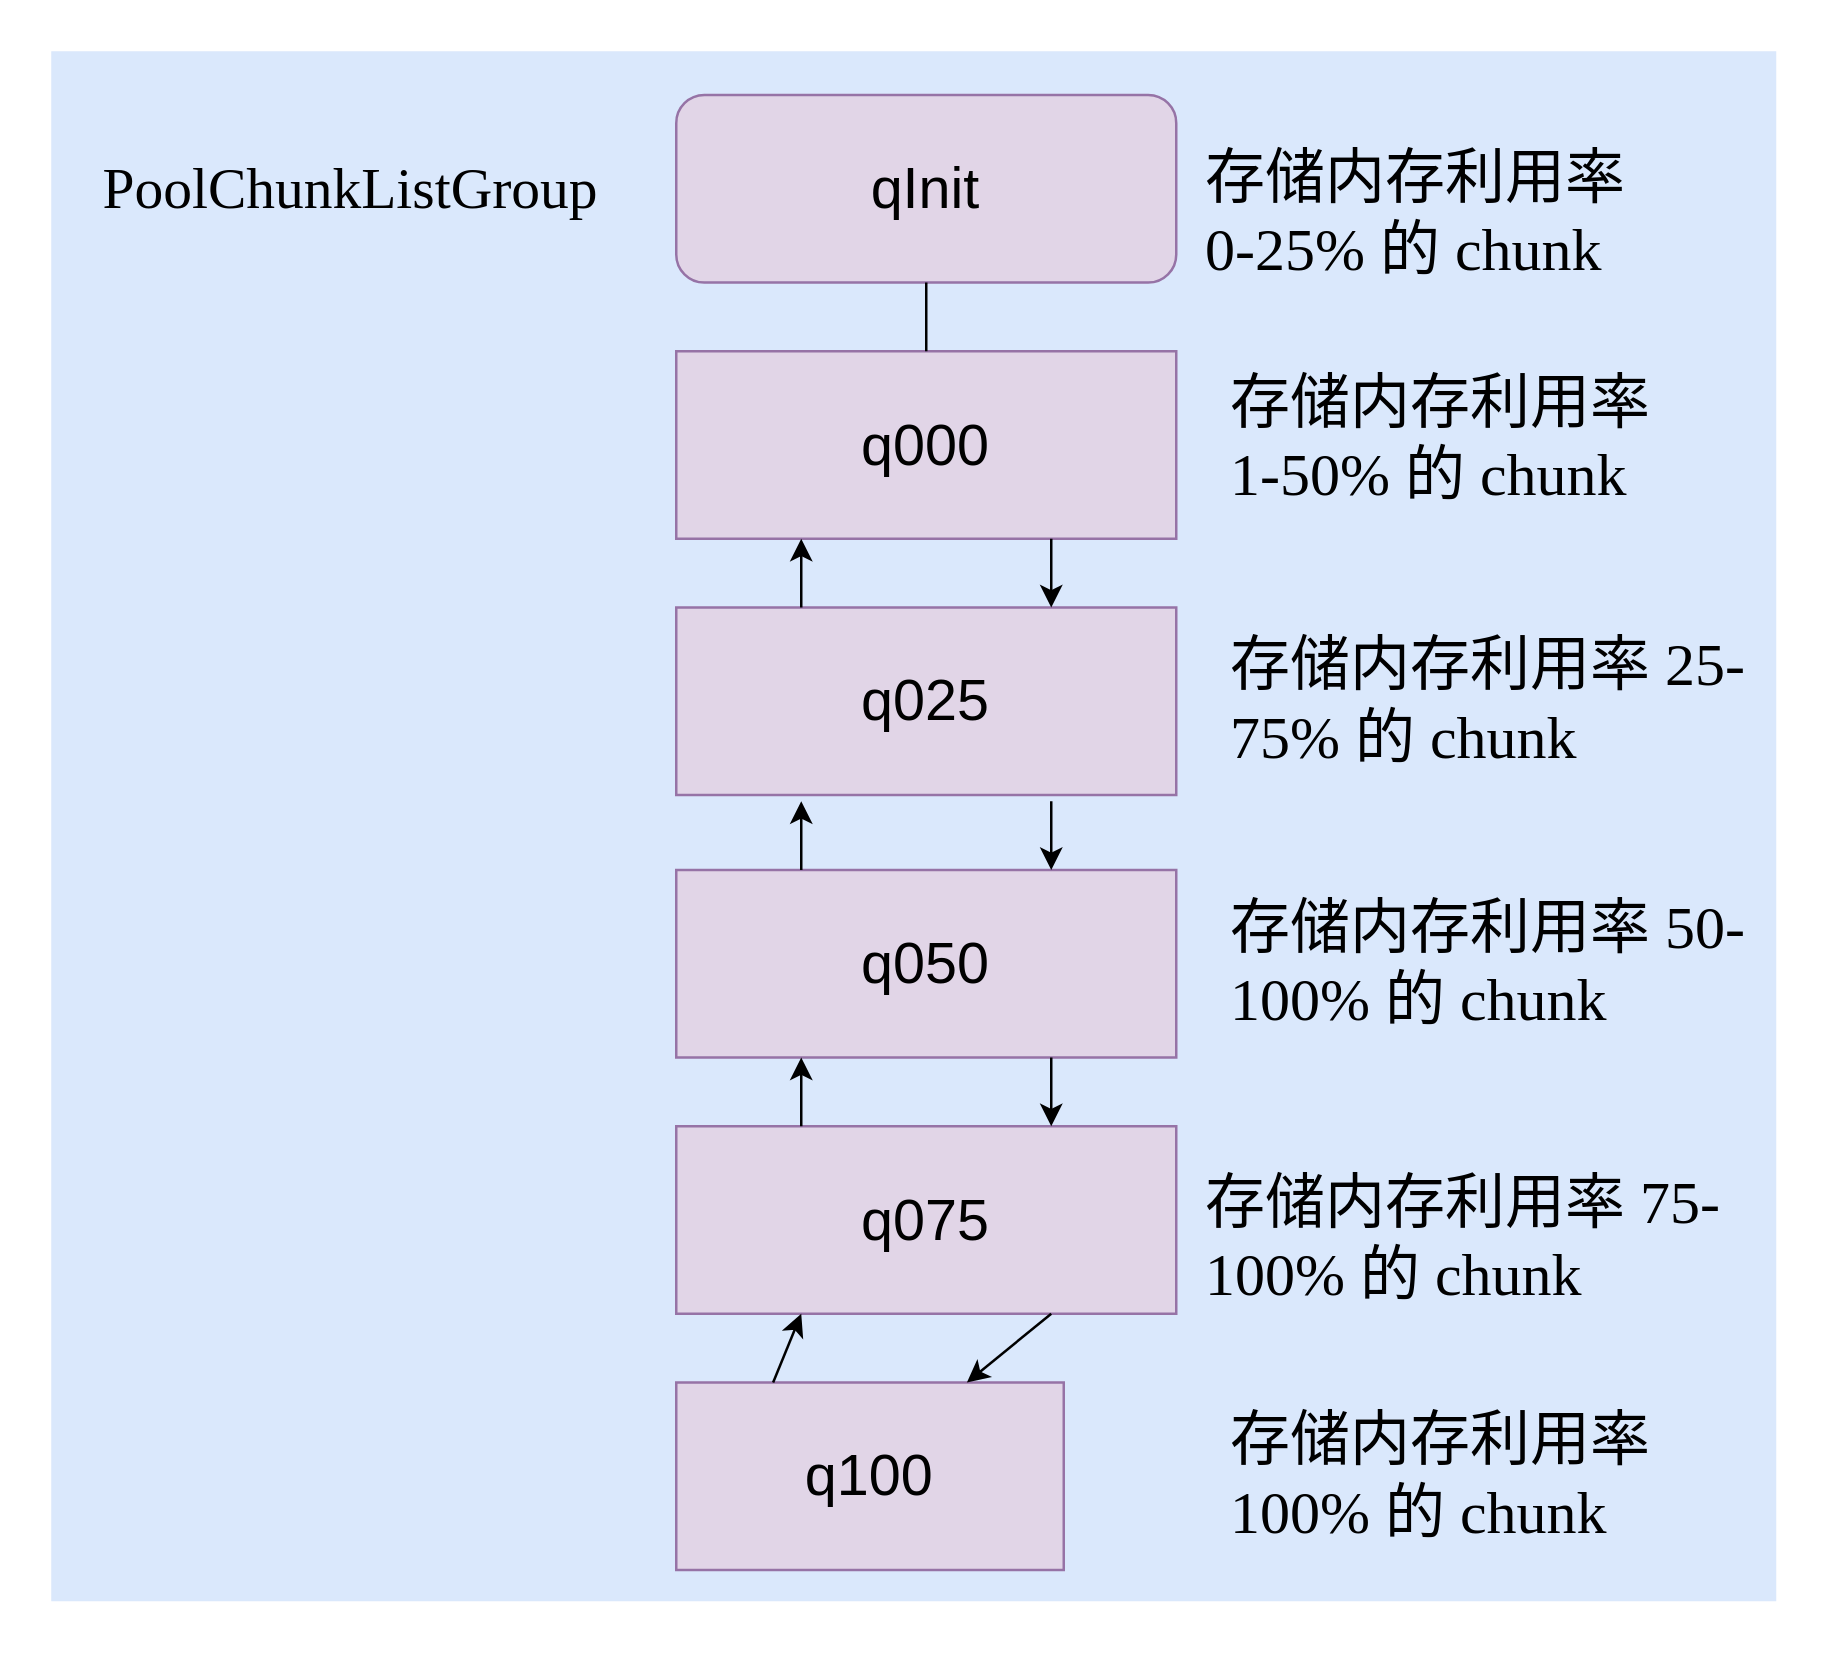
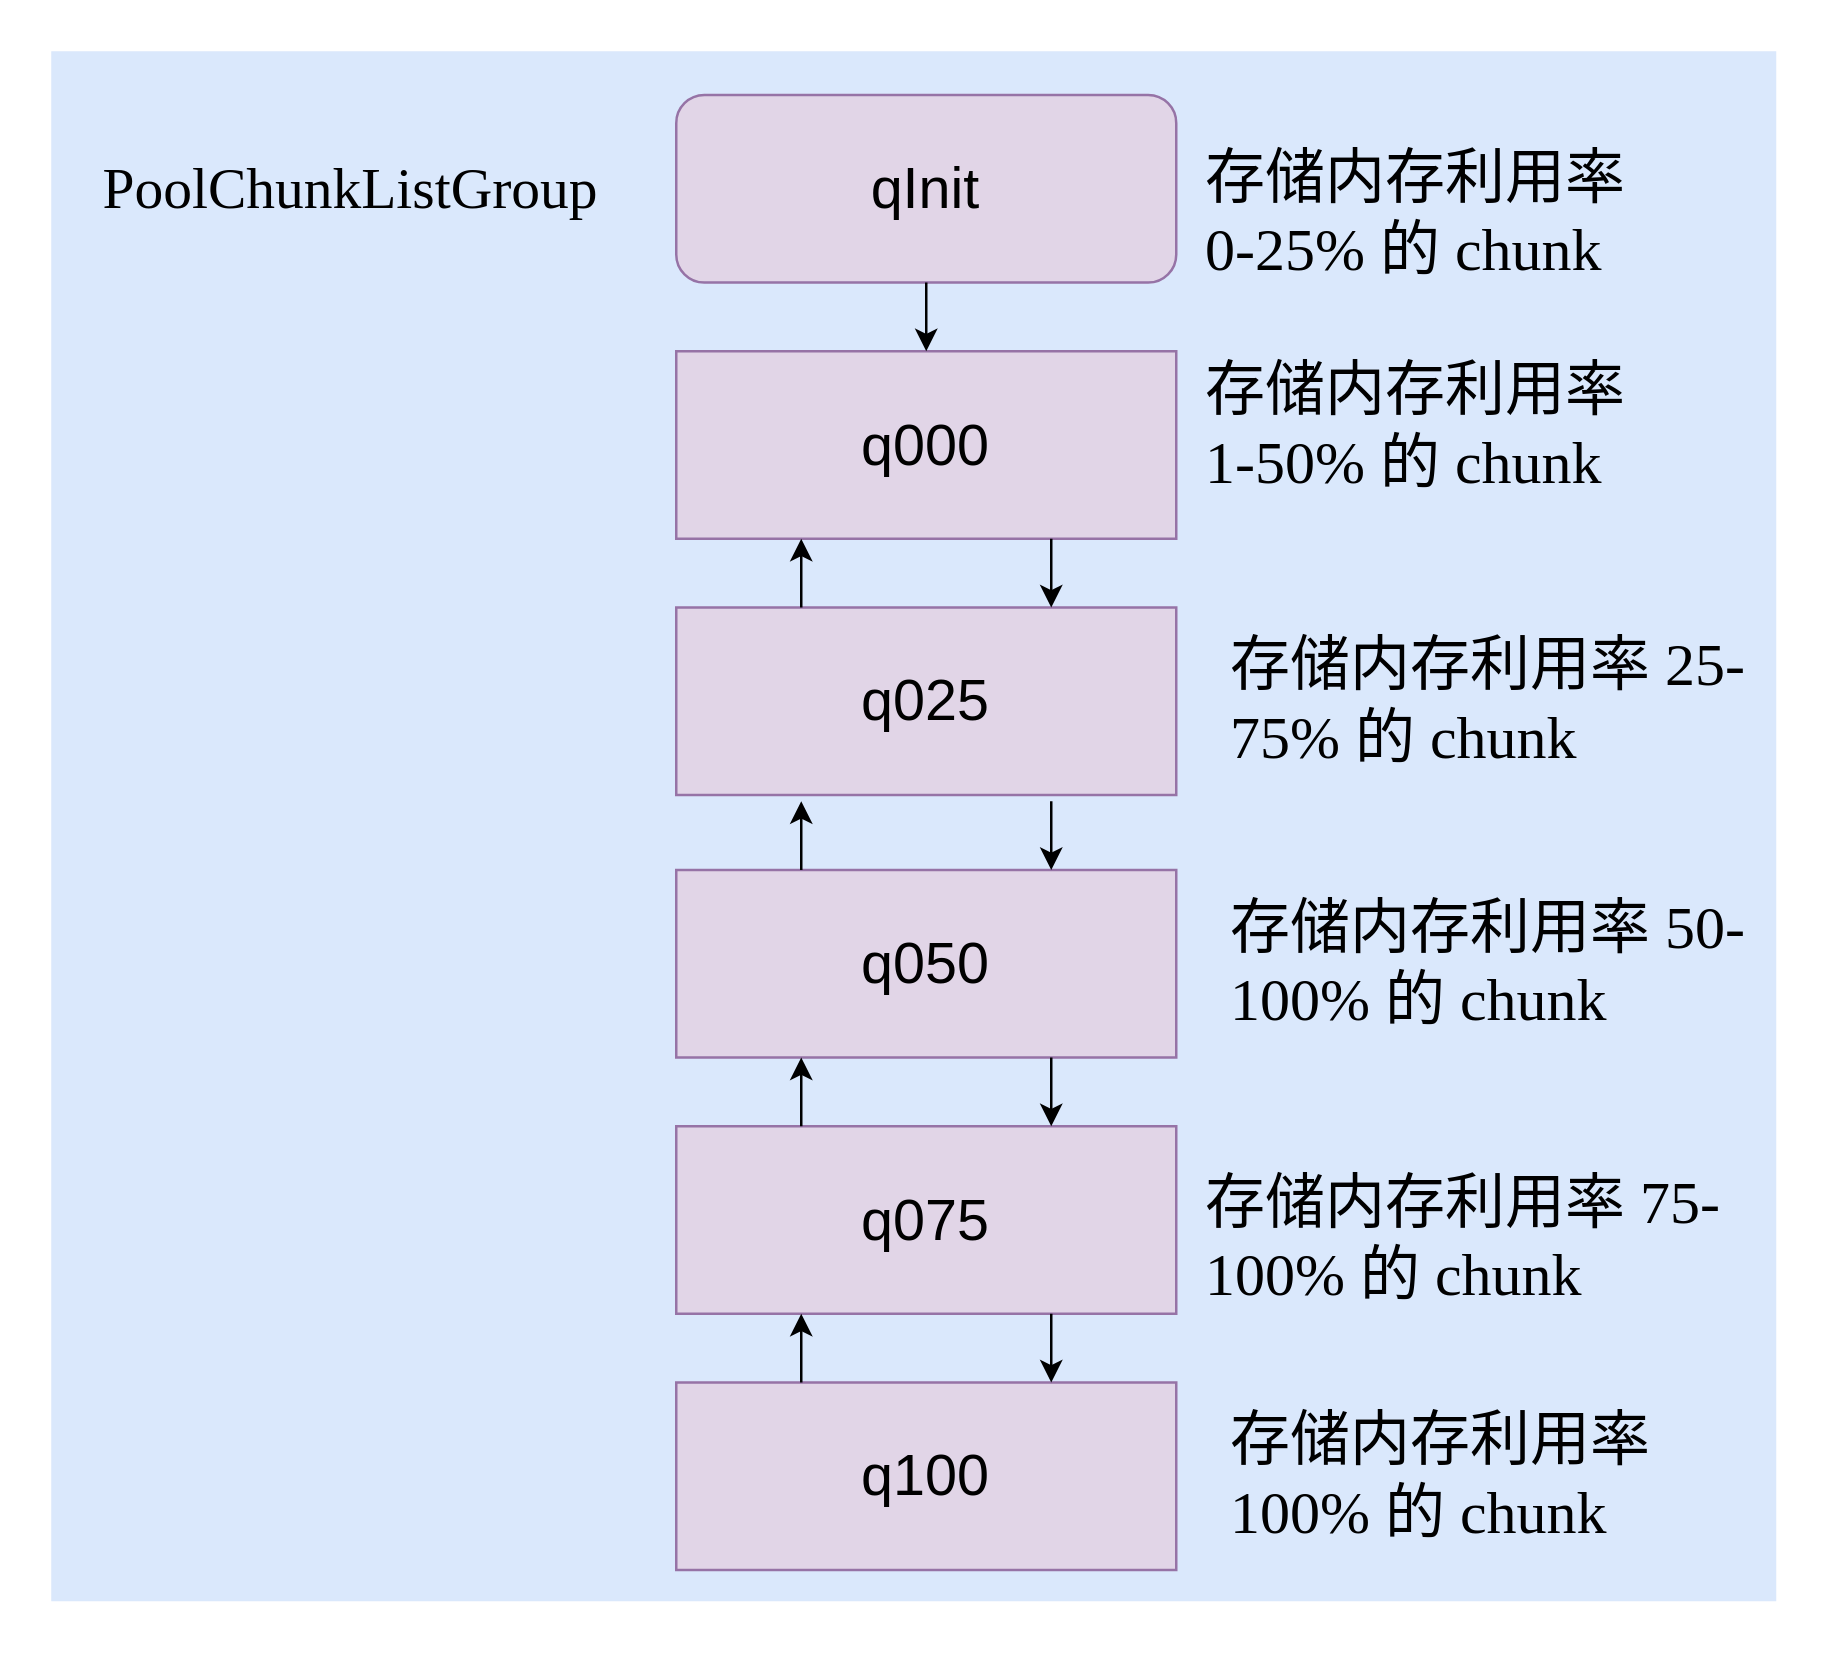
  <mxCell id="0" />
  <mxCell id="1" parent="0" />
  <mxCell id="2" value="" style="rounded=0;whiteSpace=wrap;html=1;labelBackgroundColor=none;fontFamily=Comic Sans MS;fontSize=23;fillColor=#dae8fc;strokeColor=none;" vertex="1" parent="1"><mxGeometry x="20" y="20" width="690" height="620" as="geometry" /></mxCell>
  <mxCell id="3" value="q000" style="rounded=0;whiteSpace=wrap;html=1;fontSize=23;fillColor=#e1d5e7;strokeColor=#9673a6;" vertex="1" parent="1"><mxGeometry x="270" y="140" width="200" height="75" as="geometry" /></mxCell>
  <mxCell id="4" value="&lt;span style=&quot;font-size: 24px; font-style: normal; font-weight: 400; letter-spacing: normal; text-align: left; text-indent: 0px; text-transform: none; word-spacing: 0px; display: inline; float: none;&quot;&gt;存储内存利用率 0-25% 的 chunk&lt;/span&gt;" style="text;whiteSpace=wrap;html=1;fontSize=23;labelBackgroundColor=none;fontFamily=Comic Sans MS;" vertex="1" parent="1"><mxGeometry x="480" y="50" width="190" height="70" as="geometry" /></mxCell>
  <mxCell id="5" value="qInit" style="whiteSpace=wrap;html=1;fontSize=23;fillColor=#e1d5e7;strokeColor=#9673a6;rounded=1;" vertex="1" parent="1"><mxGeometry x="270" y="37.5" width="200" height="75" as="geometry" /></mxCell>
  <mxCell id="6" value="q025" style="rounded=0;whiteSpace=wrap;html=1;fontSize=23;fillColor=#e1d5e7;strokeColor=#9673a6;" vertex="1" parent="1"><mxGeometry x="270" y="242.5" width="200" height="75" as="geometry" /></mxCell>
  <mxCell id="7" value="" style="endArrow=classic;html=1;fontFamily=Comic Sans MS;fontSize=23;fontColor=#000000;entryX=0.25;entryY=1;entryDx=0;entryDy=0;exitX=0.25;exitY=0;exitDx=0;exitDy=0;" edge="1" parent="1" source="6"><mxGeometry width="50" height="50" relative="1" as="geometry"><mxPoint x="330" y="452.5" as="sourcePoint" /><mxPoint x="320" y="215" as="targetPoint" /></mxGeometry></mxCell>
  <mxCell id="8" value="" style="endArrow=classic;html=1;fontFamily=Comic Sans MS;fontSize=23;fontColor=#000000;entryX=0.75;entryY=0;entryDx=0;entryDy=0;exitX=0.75;exitY=1;exitDx=0;exitDy=0;" edge="1" parent="1" target="6"><mxGeometry width="50" height="50" relative="1" as="geometry"><mxPoint x="420" y="215" as="sourcePoint" /><mxPoint x="360" y="282.5" as="targetPoint" /></mxGeometry></mxCell>
  <mxCell id="9" value="q050" style="rounded=0;whiteSpace=wrap;html=1;fontSize=23;fillColor=#e1d5e7;strokeColor=#9673a6;" vertex="1" parent="1"><mxGeometry x="270" y="347.5" width="200" height="75" as="geometry" /></mxCell>
  <mxCell id="10" value="" style="endArrow=classic;html=1;fontFamily=Comic Sans MS;fontSize=23;fontColor=#000000;entryX=0.25;entryY=1;entryDx=0;entryDy=0;exitX=0.25;exitY=0;exitDx=0;exitDy=0;" edge="1" parent="1" source="9"><mxGeometry width="50" height="50" relative="1" as="geometry"><mxPoint x="330" y="557.5" as="sourcePoint" /><mxPoint x="320" y="320" as="targetPoint" /></mxGeometry></mxCell>
  <mxCell id="11" value="" style="endArrow=classic;html=1;fontFamily=Comic Sans MS;fontSize=23;fontColor=#000000;entryX=0.75;entryY=0;entryDx=0;entryDy=0;exitX=0.75;exitY=1;exitDx=0;exitDy=0;" edge="1" parent="1" target="9"><mxGeometry width="50" height="50" relative="1" as="geometry"><mxPoint x="420" y="320" as="sourcePoint" /><mxPoint x="360" y="387.5" as="targetPoint" /></mxGeometry></mxCell>
  <mxCell id="12" value="q075" style="rounded=0;whiteSpace=wrap;html=1;fontSize=23;fillColor=#e1d5e7;strokeColor=#9673a6;" vertex="1" parent="1"><mxGeometry x="270" y="450" width="200" height="75" as="geometry" /></mxCell>
  <mxCell id="13" value="" style="endArrow=classic;html=1;fontFamily=Comic Sans MS;fontSize=23;fontColor=#000000;entryX=0.25;entryY=1;entryDx=0;entryDy=0;exitX=0.25;exitY=0;exitDx=0;exitDy=0;" edge="1" parent="1" source="12"><mxGeometry width="50" height="50" relative="1" as="geometry"><mxPoint x="330" y="660" as="sourcePoint" /><mxPoint x="320" y="422.5" as="targetPoint" /></mxGeometry></mxCell>
  <mxCell id="14" value="" style="endArrow=classic;html=1;fontFamily=Comic Sans MS;fontSize=23;fontColor=#000000;entryX=0.75;entryY=0;entryDx=0;entryDy=0;exitX=0.75;exitY=1;exitDx=0;exitDy=0;" edge="1" parent="1" target="12"><mxGeometry width="50" height="50" relative="1" as="geometry"><mxPoint x="420" y="422.5" as="sourcePoint" /><mxPoint x="360" y="490" as="targetPoint" /></mxGeometry></mxCell>
- <mxCell id="15" value="q100" style="rounded=0;whiteSpace=wrap;html=1;fontSize=23;fillColor=#e1d5e7;strokeColor=#9673a6;" vertex="1" parent="1"><mxGeometry x="270" y="552.5" width="155" height="75" as="geometry" /></mxCell>
+ <mxCell id="15" value="q100" style="rounded=0;whiteSpace=wrap;html=1;fontSize=23;fillColor=#e1d5e7;strokeColor=#9673a6;" vertex="1" parent="1"><mxGeometry x="270" y="552.5" width="200" height="75" as="geometry" /></mxCell>
  <mxCell id="16" value="" style="endArrow=classic;html=1;fontFamily=Comic Sans MS;fontSize=23;fontColor=#000000;entryX=0.25;entryY=1;entryDx=0;entryDy=0;exitX=0.25;exitY=0;exitDx=0;exitDy=0;" edge="1" parent="1" source="15"><mxGeometry width="50" height="50" relative="1" as="geometry"><mxPoint x="330" y="762.5" as="sourcePoint" /><mxPoint x="320" y="525" as="targetPoint" /></mxGeometry></mxCell>
  <mxCell id="17" value="" style="endArrow=classic;html=1;fontFamily=Comic Sans MS;fontSize=23;fontColor=#000000;entryX=0.75;entryY=0;entryDx=0;entryDy=0;exitX=0.75;exitY=1;exitDx=0;exitDy=0;" edge="1" parent="1" target="15"><mxGeometry width="50" height="50" relative="1" as="geometry"><mxPoint x="420" y="525" as="sourcePoint" /><mxPoint x="360" y="592.5" as="targetPoint" /></mxGeometry></mxCell>
- <mxCell id="18" value="&lt;span style=&quot;font-size: 24px ; font-style: normal ; font-weight: 400 ; letter-spacing: normal ; text-align: left ; text-indent: 0px ; text-transform: none ; word-spacing: 0px ; display: inline ; float: none&quot;&gt;存储内存利用率 1-50% 的 chunk&lt;/span&gt;" style="text;whiteSpace=wrap;html=1;fontSize=23;labelBackgroundColor=none;fontFamily=Comic Sans MS;" vertex="1" parent="1"><mxGeometry x="490" y="140" width="190" height="70" as="geometry" /></mxCell>
+ <mxCell id="18" value="&lt;span style=&quot;font-size: 24px ; font-style: normal ; font-weight: 400 ; letter-spacing: normal ; text-align: left ; text-indent: 0px ; text-transform: none ; word-spacing: 0px ; display: inline ; float: none&quot;&gt;存储内存利用率 1-50% 的 chunk&lt;/span&gt;" style="text;whiteSpace=wrap;html=1;fontSize=23;labelBackgroundColor=none;fontFamily=Comic Sans MS;" vertex="1" parent="1"><mxGeometry x="480" y="135" width="190" height="70" as="geometry" /></mxCell>
  <mxCell id="19" value="&lt;span style=&quot;font-size: 24px ; font-style: normal ; font-weight: 400 ; letter-spacing: normal ; text-align: left ; text-indent: 0px ; text-transform: none ; word-spacing: 0px ; display: inline ; float: none&quot;&gt;存储内存利用率 25-75% 的 chunk&lt;/span&gt;" style="text;whiteSpace=wrap;html=1;fontSize=23;labelBackgroundColor=none;fontFamily=Comic Sans MS;" vertex="1" parent="1"><mxGeometry x="490" y="245" width="210" height="70" as="geometry" /></mxCell>
  <mxCell id="20" value="&lt;span style=&quot;font-size: 24px ; font-style: normal ; font-weight: 400 ; letter-spacing: normal ; text-align: left ; text-indent: 0px ; text-transform: none ; word-spacing: 0px ; display: inline ; float: none&quot;&gt;存储内存利用率 50-100% 的 chunk&lt;/span&gt;" style="text;whiteSpace=wrap;html=1;fontSize=23;labelBackgroundColor=none;fontFamily=Comic Sans MS;" vertex="1" parent="1"><mxGeometry x="490" y="350" width="210" height="70" as="geometry" /></mxCell>
  <mxCell id="21" value="&lt;span style=&quot;font-size: 24px ; font-style: normal ; font-weight: 400 ; letter-spacing: normal ; text-align: left ; text-indent: 0px ; text-transform: none ; word-spacing: 0px ; display: inline ; float: none&quot;&gt;存储内存利用率 75-100% 的 chunk&lt;/span&gt;" style="text;whiteSpace=wrap;html=1;fontSize=23;labelBackgroundColor=none;fontFamily=Comic Sans MS;" vertex="1" parent="1"><mxGeometry x="480" y="460" width="210" height="70" as="geometry" /></mxCell>
  <mxCell id="22" value="&lt;span style=&quot;font-size: 24px ; font-style: normal ; font-weight: 400 ; letter-spacing: normal ; text-align: left ; text-indent: 0px ; text-transform: none ; word-spacing: 0px ; display: inline ; float: none&quot;&gt;存储内存利用率 100% 的 chunk&lt;/span&gt;" style="text;whiteSpace=wrap;html=1;fontSize=23;labelBackgroundColor=none;fontFamily=Comic Sans MS;" vertex="1" parent="1"><mxGeometry x="490" y="555" width="210" height="70" as="geometry" /></mxCell>
  <mxCell id="23" value="PoolChunkListGroup" style="text;html=1;strokeColor=none;fillColor=none;align=center;verticalAlign=middle;whiteSpace=wrap;rounded=0;labelBackgroundColor=none;fontFamily=Comic Sans MS;fontSize=23;fontColor=#000000;" vertex="1" parent="1"><mxGeometry x="40" y="50" width="200" height="50" as="geometry" /></mxCell>
- <mxCell id="24" value="" style="endArrow=none;html=1;fontFamily=Comic Sans MS;fontSize=23;fontColor=#000000;exitX=0.5;exitY=1;exitDx=0;exitDy=0;entryX=0.5;entryY=0;entryDx=0;entryDy=0;" edge="1" parent="1" source="5" target="3"><mxGeometry width="50" height="50" relative="1" as="geometry"><mxPoint x="100" y="240" as="sourcePoint" /><mxPoint x="150" y="190" as="targetPoint" /></mxGeometry></mxCell>
+ <mxCell id="24" value="" style="endArrow=classic;html=1;fontFamily=Comic Sans MS;fontSize=23;fontColor=#000000;exitX=0.5;exitY=1;exitDx=0;exitDy=0;entryX=0.5;entryY=0;entryDx=0;entryDy=0;" edge="1" parent="1" source="5" target="3"><mxGeometry width="50" height="50" relative="1" as="geometry"><mxPoint x="100" y="240" as="sourcePoint" /><mxPoint x="150" y="190" as="targetPoint" /></mxGeometry></mxCell>
